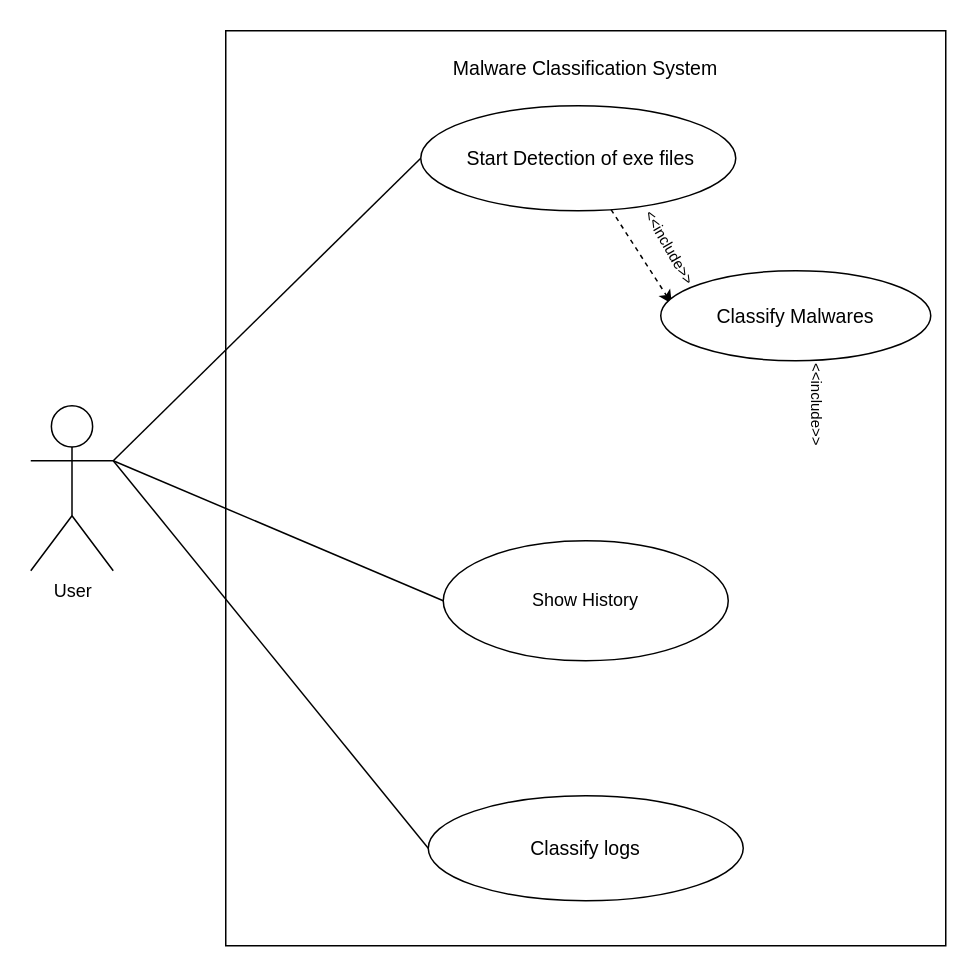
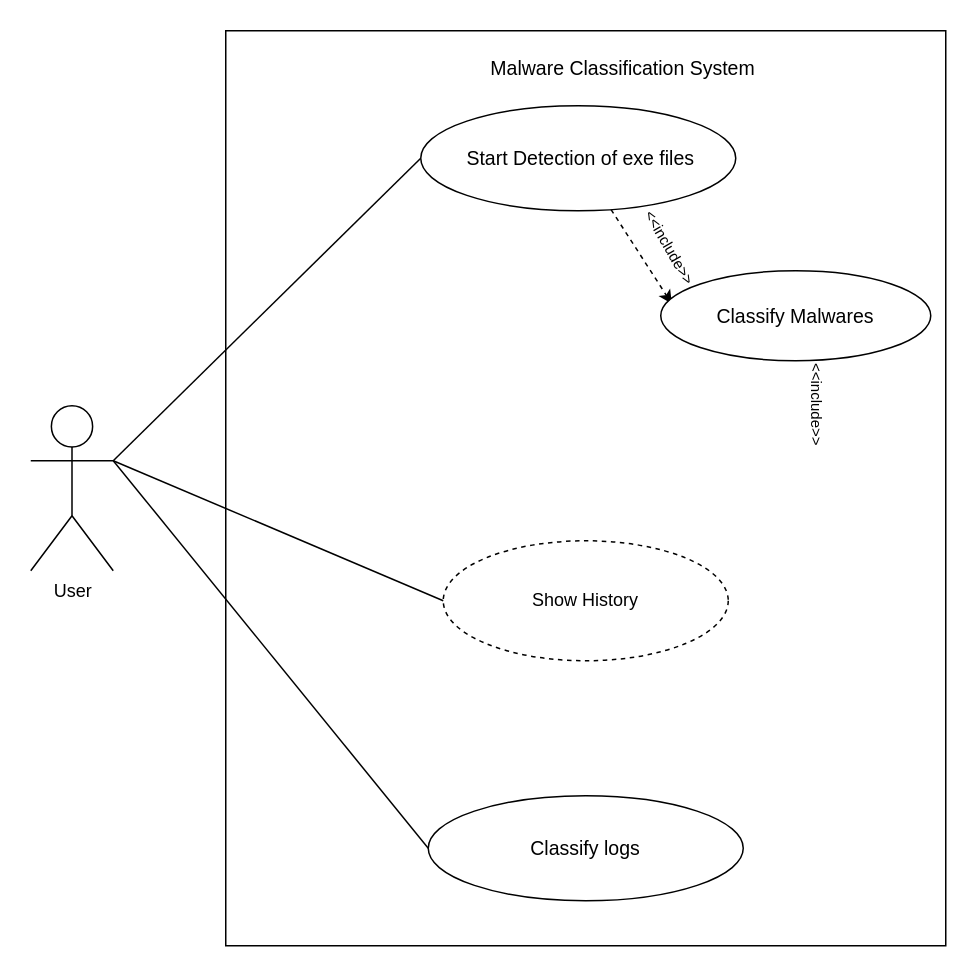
  <mxCell id="0" />
  <mxCell id="1" parent="0" />
  <mxCell id="2" value="" style="verticalLabelPosition=bottom;verticalAlign=top;html=1;shape=mxgraph.basic.rect;fillColor2=none;strokeWidth=1;size=20;indent=5;" parent="1" vertex="1"><mxGeometry x="150" y="20" width="480" height="610" as="geometry" /></mxCell>
  <mxCell id="3" style="rounded=0;orthogonalLoop=1;jettySize=auto;html=1;entryX=0;entryY=0.5;entryDx=0;entryDy=0;endArrow=none;endFill=0;exitX=1;exitY=0.333;exitDx=0;exitDy=0;exitPerimeter=0;" parent="1" source="5" target="8" edge="1"><mxGeometry relative="1" as="geometry" /></mxCell>
  <mxCell id="4" style="rounded=0;orthogonalLoop=1;jettySize=auto;html=1;entryX=0;entryY=0.5;entryDx=0;entryDy=0;endArrow=none;endFill=0;exitX=1;exitY=0.333;exitDx=0;exitDy=0;exitPerimeter=0;" parent="1" source="5" target="10" edge="1"><mxGeometry relative="1" as="geometry" /></mxCell>
  <mxCell id="5" value="User" style="shape=umlActor;verticalLabelPosition=bottom;verticalAlign=top;html=1;outlineConnect=0;" parent="1" vertex="1"><mxGeometry x="20" y="270" width="55" height="110" as="geometry" /></mxCell>
  <mxCell id="6" style="rounded=0;orthogonalLoop=1;jettySize=auto;html=1;entryX=0.041;entryY=0.367;entryDx=0;entryDy=0;entryPerimeter=0;dashed=1;" parent="1" source="8" target="9" edge="1"><mxGeometry relative="1" as="geometry" /></mxCell>
  <mxCell id="7" value="&lt;font style=&quot;font-size: 10px;&quot;&gt;&amp;lt;&amp;lt;include&amp;gt;&amp;gt;&lt;/font&gt;" style="edgeLabel;html=1;align=center;verticalAlign=middle;resizable=0;points=[];rotation=60;" parent="6" vertex="1" connectable="0"><mxGeometry x="-0.299" y="-1" relative="1" as="geometry"><mxPoint x="26" y="2" as="offset" /></mxGeometry></mxCell>
  <mxCell id="8" value="&lt;span style=&quot;font-size: 13px;&quot;&gt;&amp;nbsp;Start Detection of exe files&lt;/span&gt;" style="ellipse;whiteSpace=wrap;html=1;" parent="1" vertex="1"><mxGeometry x="280" y="70" width="210" height="70" as="geometry" /></mxCell>
  <mxCell id="9" value="&lt;font style=&quot;font-size: 13px;&quot;&gt;Classify Malwares&lt;/font&gt;" style="ellipse;whiteSpace=wrap;html=1;" parent="1" vertex="1"><mxGeometry x="440" y="180" width="180" height="60" as="geometry" /></mxCell>
  <mxCell id="10" value="&lt;span style=&quot;font-size: 13px;&quot;&gt;Classify logs&lt;/span&gt;" style="ellipse;whiteSpace=wrap;html=1;" parent="1" vertex="1"><mxGeometry x="285" y="530" width="210" height="70" as="geometry" /></mxCell>
  <mxCell id="11" value="&lt;font style=&quot;font-size: 10px;&quot;&gt;&amp;lt;&amp;lt;include&amp;gt;&amp;gt;&lt;/font&gt;" style="edgeLabel;html=1;align=center;verticalAlign=middle;resizable=0;points=[];rotation=90;" parent="1" vertex="1" connectable="0"><mxGeometry x="509.998" y="379.998" as="geometry"><mxPoint x="-111" y="-35.0" as="offset" /></mxGeometry></mxCell>
- <mxCell id="12" value="&lt;span style=&quot;font-size: 13px;&quot;&gt;Malware Classification System&lt;/span&gt;" style="text;html=1;strokeColor=none;fillColor=none;align=center;verticalAlign=middle;whiteSpace=wrap;rounded=0;" parent="1" vertex="1"><mxGeometry x="245" y="30" width="290" height="30" as="geometry" /></mxCell>
- <mxCell id="13" value="Show History" style="ellipse;whiteSpace=wrap;html=1;" vertex="1" parent="1"><mxGeometry x="295" y="360" width="190" height="80" as="geometry" /></mxCell>
+ <mxCell id="12" value="&lt;span style=&quot;font-size: 13px;&quot;&gt;Malware Classification System&lt;/span&gt;" style="text;html=1;strokeColor=none;fillColor=none;align=center;verticalAlign=middle;whiteSpace=wrap;rounded=0;" parent="1" vertex="1"><mxGeometry x="270" y="30" width="290" height="30" as="geometry" /></mxCell>
+ <mxCell id="13" value="Show History" style="ellipse;whiteSpace=wrap;html=1;dashed=1;" vertex="1" parent="1"><mxGeometry x="295" y="360" width="190" height="80" as="geometry" /></mxCell>
  <mxCell id="14" value="" style="endArrow=none;html=1;rounded=0;entryX=0;entryY=0.5;entryDx=0;entryDy=0;exitX=1;exitY=0.333;exitDx=0;exitDy=0;exitPerimeter=0;" edge="1" parent="1" source="5" target="13"><mxGeometry width="50" height="50" relative="1" as="geometry"><mxPoint x="80" y="310" as="sourcePoint" /><mxPoint x="180" y="330" as="targetPoint" /></mxGeometry></mxCell>
